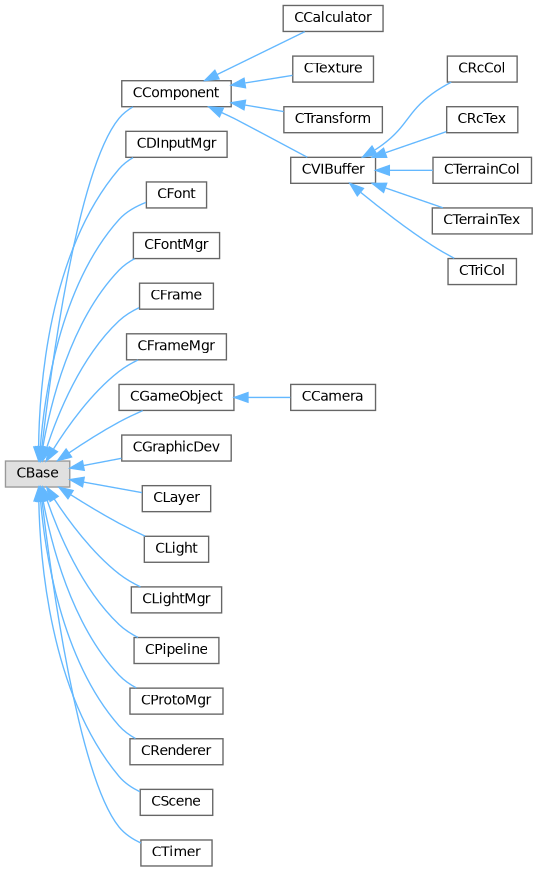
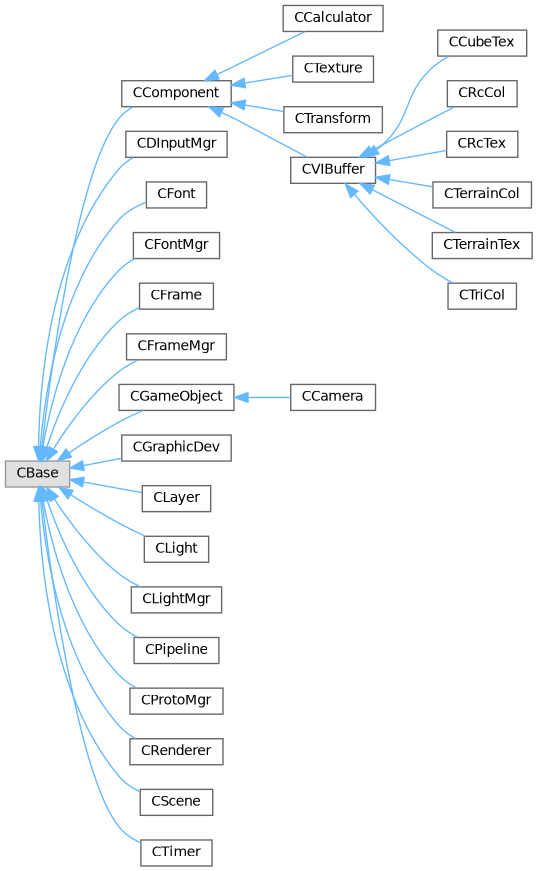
  digraph {
    rankdir=LR
    node [color=grey40 fillcolor=white fontname=Helvetica fontsize=10 shape=box style=filled]
    edge [color=steelblue1 dir=back fontname=Helvetica fontsize=10 labelfontname=Helvetica labelfontsize=10 style=solid]
    n1 [color=grey60 fillcolor="#E0E0E0" height=0.2 label=CBase width=0.4]
    n2 [height=0.2 label=CComponent width=0.4]
    n3 [height=0.2 label=CDInputMgr width=0.4]
    n4 [height=0.2 label=CFont width=0.4]
    n5 [height=0.2 label=CFontMgr width=0.4]
    n6 [height=0.2 label=CFrame width=0.4]
    n7 [height=0.2 label=CFrameMgr width=0.4]
    n8 [height=0.2 label=CGameObject width=0.4]
    n9 [height=0.2 label=CGraphicDev width=0.4]
    n10 [height=0.2 label=CLayer width=0.4]
    n11 [height=0.2 label=CLight width=0.4]
    n12 [height=0.2 label=CLightMgr width=0.4]
    n13 [height=0.2 label=CPipeline width=0.4]
    n14 [height=0.2 label=CProtoMgr width=0.4]
    n15 [height=0.2 label=CRenderer width=0.4]
    n16 [height=0.2 label=CScene width=0.4]
    n17 [height=0.2 label=CTimer width=0.4]
    n18 [height=0.2 label=CCalculator width=0.4]
    n19 [height=0.2 label=CTexture width=0.4]
    n20 [height=0.2 label=CTransform width=0.4]
    n21 [height=0.2 label=CVIBuffer width=0.4]
    n22 [height=0.2 label=CCamera width=0.4]
+   n23 [height=0.2 label=CCubeTex width=0.4]
    n24 [height=0.2 label=CRcCol width=0.4]
    n25 [height=0.2 label=CRcTex width=0.4]
    n26 [height=0.2 label=CTerrainCol width=0.4]
    n27 [height=0.2 label=CTerrainTex width=0.4]
    n28 [height=0.2 label=CTriCol width=0.4]
    n1 -> n2
    n1 -> n3
    n1 -> n4
    n1 -> n5
    n1 -> n6
    n1 -> n7
    n1 -> n8
    n1 -> n9
    n1 -> n10
    n1 -> n11
    n1 -> n12
    n1 -> n13
    n1 -> n14
    n1 -> n15
    n1 -> n16
    n1 -> n17
    n2 -> n18
    n2 -> n19
    n2 -> n20
    n2 -> n21
    n8 -> n22
+   n21 -> n23
    n21 -> n24
    n21 -> n25
    n21 -> n26
    n21 -> n27
    n21 -> n28
  }
